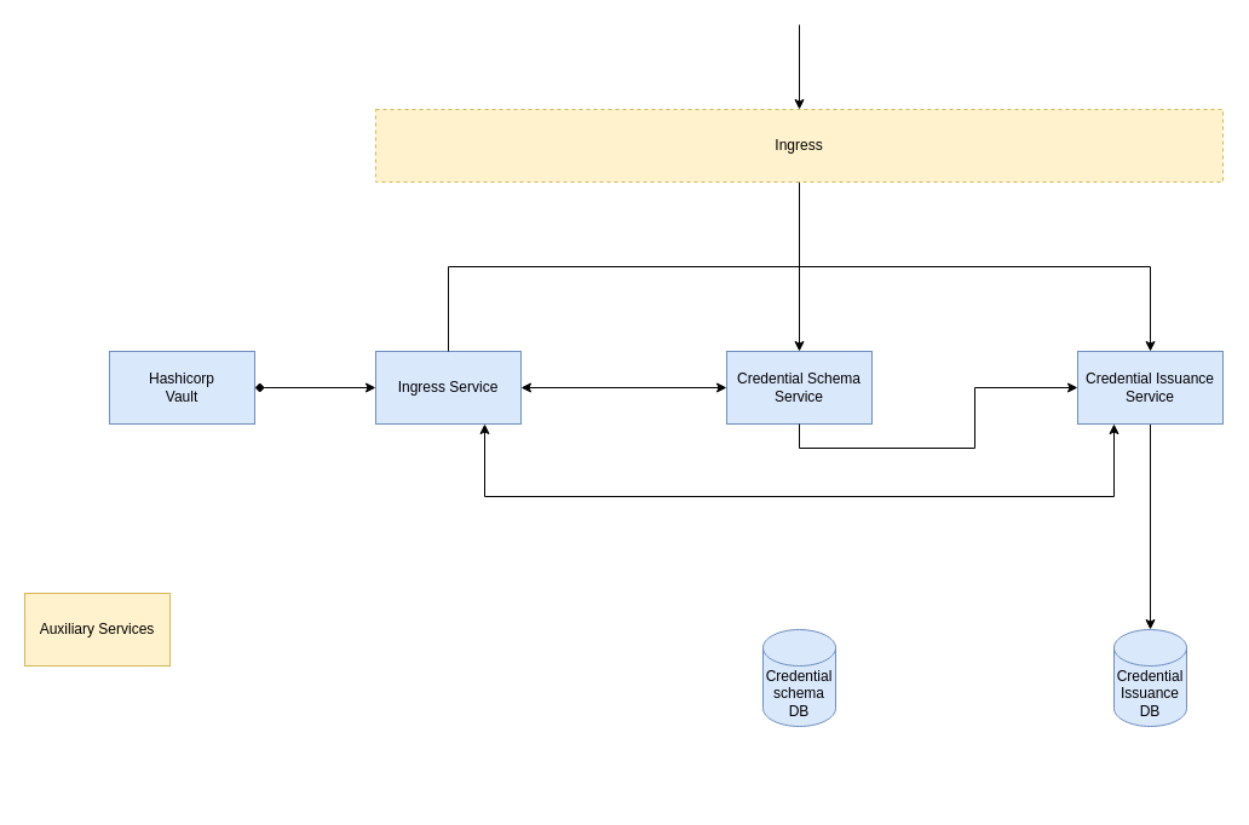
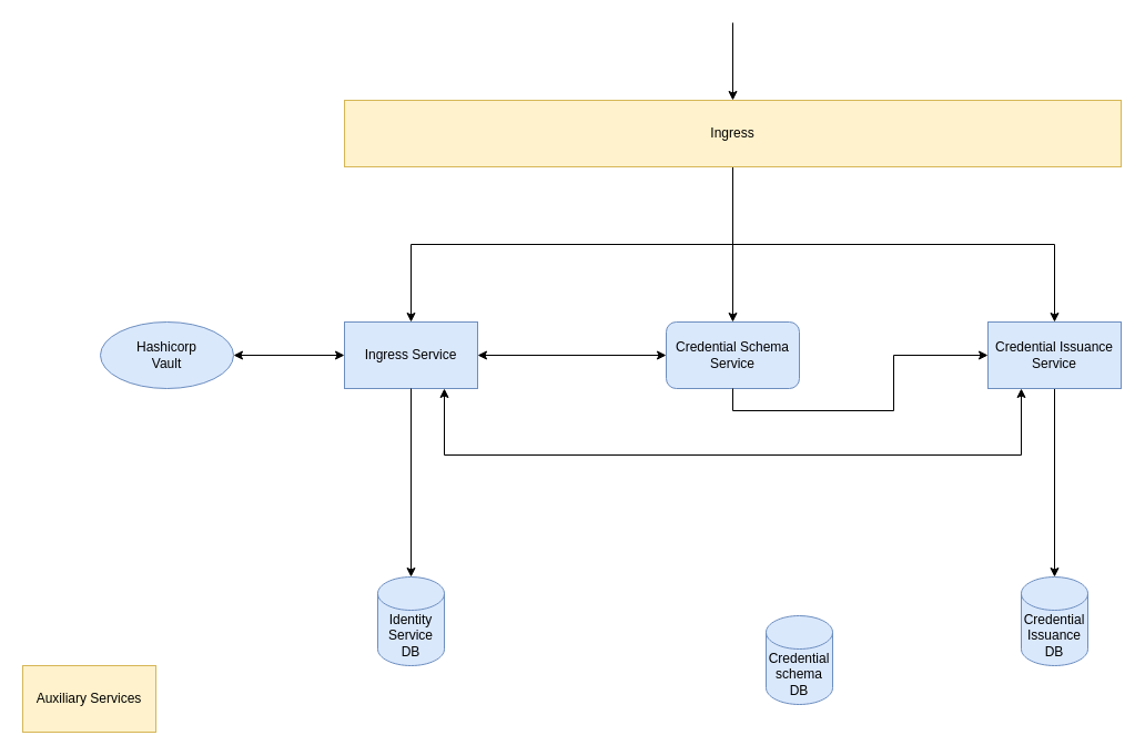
  <mxCell id="0" />
  <mxCell id="1" parent="0" />
- <mxCell id="3" value="Credential&lt;br&gt;schema&lt;br&gt;DB" style="shape=cylinder3;whiteSpace=wrap;html=1;boundedLbl=1;backgroundOutline=1;size=15;fillColor=#dae8fc;strokeColor=#6c8ebf;" vertex="1" parent="1"><mxGeometry x="630" y="520" width="60" height="80" as="geometry" /></mxCell>
+ <mxCell id="2" value="Identity&lt;br&gt;Service&lt;br&gt;DB" style="shape=cylinder3;whiteSpace=wrap;html=1;boundedLbl=1;backgroundOutline=1;size=15;fillColor=#dae8fc;strokeColor=#6c8ebf;" vertex="1" parent="1"><mxGeometry x="340" y="520" width="60" height="80" as="geometry" /></mxCell>
+ <mxCell id="3" value="Credential&lt;br&gt;schema&lt;br&gt;DB" style="shape=cylinder3;whiteSpace=wrap;html=1;boundedLbl=1;backgroundOutline=1;size=15;fillColor=#dae8fc;strokeColor=#6c8ebf;" vertex="1" parent="1"><mxGeometry x="690" y="555" width="60" height="80" as="geometry" /></mxCell>
  <mxCell id="4" value="Credential&lt;br&gt;Issuance&lt;br&gt;DB" style="shape=cylinder3;whiteSpace=wrap;html=1;boundedLbl=1;backgroundOutline=1;size=15;fillColor=#dae8fc;strokeColor=#6c8ebf;" vertex="1" parent="1"><mxGeometry x="920" y="520" width="60" height="80" as="geometry" /></mxCell>
- <mxCell id="5" style="edgeStyle=orthogonalEdgeStyle;rounded=0;orthogonalLoop=1;jettySize=auto;html=1;exitX=0;exitY=0.5;exitDx=0;exitDy=0;entryX=1;entryY=0.5;entryDx=0;entryDy=0;startArrow=classic;startFill=1;endArrow=diamond;" edge="1" parent="1" source="6" target="19"><mxGeometry relative="1" as="geometry" /></mxCell>
+ <mxCell id="5" style="edgeStyle=orthogonalEdgeStyle;rounded=0;orthogonalLoop=1;jettySize=auto;html=1;exitX=0;exitY=0.5;exitDx=0;exitDy=0;entryX=1;entryY=0.5;entryDx=0;entryDy=0;startArrow=classic;startFill=1;" edge="1" parent="1" source="6" target="19"><mxGeometry relative="1" as="geometry" /></mxCell>
  <mxCell id="6" value="Ingress Service" style="rounded=0;whiteSpace=wrap;html=1;fillColor=#dae8fc;strokeColor=#6c8ebf;" vertex="1" parent="1"><mxGeometry x="310" y="290" width="120" height="60" as="geometry" /></mxCell>
  <mxCell id="7" style="edgeStyle=orthogonalEdgeStyle;rounded=0;orthogonalLoop=1;jettySize=auto;html=1;exitX=0;exitY=0.5;exitDx=0;exitDy=0;startArrow=classic;startFill=1;" edge="1" parent="1" source="8" target="6"><mxGeometry relative="1" as="geometry" /></mxCell>
- <mxCell id="8" value="Credential Schema&lt;br&gt;Service" style="rounded=0;whiteSpace=wrap;html=1;fillColor=#dae8fc;strokeColor=#6c8ebf;" vertex="1" parent="1"><mxGeometry x="600" y="290" width="120" height="60" as="geometry" /></mxCell>
+ <mxCell id="8" value="Credential Schema&lt;br&gt;Service" style="whiteSpace=wrap;html=1;fillColor=#dae8fc;strokeColor=#6c8ebf;rounded=1;" vertex="1" parent="1"><mxGeometry x="600" y="290" width="120" height="60" as="geometry" /></mxCell>
  <mxCell id="9" style="edgeStyle=orthogonalEdgeStyle;rounded=0;orthogonalLoop=1;jettySize=auto;html=1;exitX=0.5;exitY=1;exitDx=0;exitDy=0;" edge="1" parent="1" source="11" target="4"><mxGeometry relative="1" as="geometry" /></mxCell>
  <mxCell id="10" style="edgeStyle=orthogonalEdgeStyle;rounded=0;orthogonalLoop=1;jettySize=auto;html=1;exitX=0.25;exitY=1;exitDx=0;exitDy=0;entryX=0.75;entryY=1;entryDx=0;entryDy=0;startArrow=classic;startFill=1;" edge="1" parent="1" source="11" target="6"><mxGeometry relative="1" as="geometry"><Array as="points"><mxPoint x="920" y="410" /><mxPoint x="400" y="410" /></Array></mxGeometry></mxCell>
  <mxCell id="11" value="Credential Issuance&lt;br&gt;Service" style="rounded=0;whiteSpace=wrap;html=1;fillColor=#dae8fc;strokeColor=#6c8ebf;" vertex="1" parent="1"><mxGeometry x="890" y="290" width="120" height="60" as="geometry" /></mxCell>
- <mxCell id="12" style="edgeStyle=orthogonalEdgeStyle;rounded=0;orthogonalLoop=1;jettySize=auto;html=1;exitX=0.5;exitY=1;exitDx=0;exitDy=0;endArrow=none;" edge="1" parent="1" source="16" target="6"><mxGeometry relative="1" as="geometry" /></mxCell>
+ <mxCell id="12" style="edgeStyle=orthogonalEdgeStyle;rounded=0;orthogonalLoop=1;jettySize=auto;html=1;exitX=0.5;exitY=1;exitDx=0;exitDy=0;" edge="1" parent="1" source="16" target="6"><mxGeometry relative="1" as="geometry" /></mxCell>
  <mxCell id="13" style="edgeStyle=orthogonalEdgeStyle;rounded=0;orthogonalLoop=1;jettySize=auto;html=1;exitX=0.5;exitY=1;exitDx=0;exitDy=0;entryX=0.5;entryY=0;entryDx=0;entryDy=0;" edge="1" parent="1" source="16" target="11"><mxGeometry relative="1" as="geometry" /></mxCell>
  <mxCell id="14" style="edgeStyle=orthogonalEdgeStyle;rounded=0;orthogonalLoop=1;jettySize=auto;html=1;exitX=0.5;exitY=1;exitDx=0;exitDy=0;" edge="1" parent="1" source="16" target="8"><mxGeometry relative="1" as="geometry" /></mxCell>
  <mxCell id="15" style="edgeStyle=orthogonalEdgeStyle;rounded=0;orthogonalLoop=1;jettySize=auto;html=1;exitX=0.5;exitY=0;exitDx=0;exitDy=0;startArrow=classic;startFill=1;endArrow=none;endFill=0;" edge="1" parent="1" source="16"><mxGeometry relative="1" as="geometry"><mxPoint x="660" y="20" as="targetPoint" /></mxGeometry></mxCell>
- <mxCell id="16" value="Ingress" style="rounded=0;whiteSpace=wrap;html=1;fillColor=#fff2cc;strokeColor=#d6b656;dashed=1;" vertex="1" parent="1"><mxGeometry x="310" y="90" width="700" height="60" as="geometry" /></mxCell>
+ <mxCell id="16" value="Ingress" style="rounded=0;whiteSpace=wrap;html=1;fillColor=#fff2cc;strokeColor=#d6b656;" vertex="1" parent="1"><mxGeometry x="310" y="90" width="700" height="60" as="geometry" /></mxCell>
+ <mxCell id="17" style="edgeStyle=orthogonalEdgeStyle;rounded=0;orthogonalLoop=1;jettySize=auto;html=1;exitX=0.5;exitY=1;exitDx=0;exitDy=0;entryX=0.5;entryY=0;entryDx=0;entryDy=0;entryPerimeter=0;" edge="1" parent="1" source="6" target="2"><mxGeometry relative="1" as="geometry" /></mxCell>
  <mxCell id="18" style="edgeStyle=orthogonalEdgeStyle;rounded=0;orthogonalLoop=1;jettySize=auto;html=1;exitX=0.5;exitY=1;exitDx=0;exitDy=0;" edge="1" parent="1" source="8" target="11"><mxGeometry relative="1" as="geometry" /></mxCell>
- <mxCell id="19" value="Hashicorp&lt;br&gt;Vault" style="rounded=0;whiteSpace=wrap;html=1;fillColor=#dae8fc;strokeColor=#6c8ebf;" vertex="1" parent="1"><mxGeometry x="90" y="290" width="120" height="60" as="geometry" /></mxCell>
- <mxCell id="20" value="Auxiliary Services" style="rounded=0;whiteSpace=wrap;html=1;fillColor=#fff2cc;strokeColor=#d6b656;" vertex="1" parent="1"><mxGeometry x="20" y="490" width="120" height="60" as="geometry" /></mxCell>
+ <mxCell id="19" value="Hashicorp&lt;br&gt;Vault" style="ellipse;whiteSpace=wrap;html=1;fillColor=#dae8fc;strokeColor=#6c8ebf;" vertex="1" parent="1"><mxGeometry x="90" y="290" width="120" height="60" as="geometry" /></mxCell>
+ <mxCell id="20" value="Auxiliary Services" style="rounded=0;whiteSpace=wrap;html=1;fillColor=#fff2cc;strokeColor=#d6b656;" vertex="1" parent="1"><mxGeometry x="20" y="600" width="120" height="60" as="geometry" /></mxCell>
